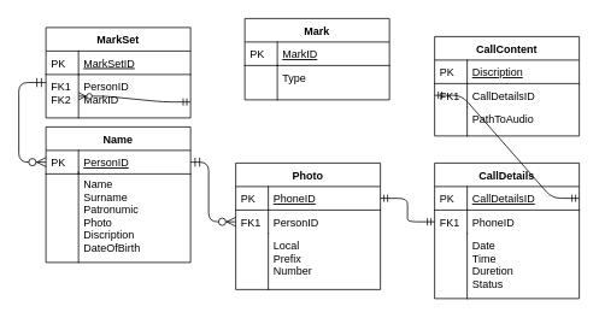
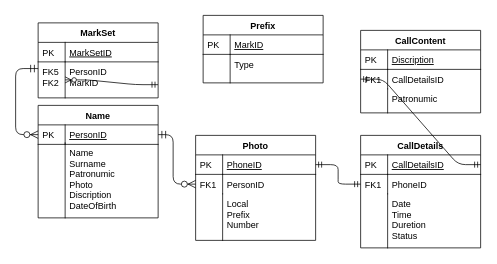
  <mxCell id="0" />
  <mxCell id="1" parent="0" />
  <mxCell id="2" value="Name" style="swimlane;fontStyle=1;childLayout=stackLayout;horizontal=1;startSize=26;horizontalStack=0;resizeParent=1;resizeLast=0;collapsible=1;marginBottom=0;rounded=0;shadow=0;strokeWidth=1;" parent="1" vertex="1"><mxGeometry x="50" y="140" width="160" height="150" as="geometry"><mxRectangle x="20" y="80" width="160" height="26" as="alternateBounds" /></mxGeometry></mxCell>
  <mxCell id="3" value="PersonID" style="shape=partialRectangle;top=0;left=0;right=0;bottom=1;align=left;verticalAlign=top;fillColor=none;spacingLeft=40;spacingRight=4;overflow=hidden;rotatable=0;points=[[0,0.5],[1,0.5]];portConstraint=eastwest;dropTarget=0;rounded=0;shadow=0;strokeWidth=1;fontStyle=4" parent="2" vertex="1"><mxGeometry y="26" width="160" height="26" as="geometry" /></mxCell>
  <mxCell id="4" value="PK" style="shape=partialRectangle;top=0;left=0;bottom=0;fillColor=none;align=left;verticalAlign=top;spacingLeft=4;spacingRight=4;overflow=hidden;rotatable=0;points=[];portConstraint=eastwest;part=1;" parent="3" vertex="1" connectable="0"><mxGeometry width="36" height="26" as="geometry" /></mxCell>
- <mxCell id="5" value="Mark" style="swimlane;fontStyle=1;childLayout=stackLayout;horizontal=1;startSize=26;horizontalStack=0;resizeParent=1;resizeLast=0;collapsible=1;marginBottom=0;rounded=0;shadow=0;strokeWidth=1;" parent="1" vertex="1"><mxGeometry x="270" y="20" width="160" height="90" as="geometry"><mxRectangle x="260" y="80" width="160" height="26" as="alternateBounds" /></mxGeometry></mxCell>
+ <mxCell id="5" value="Prefix" style="swimlane;fontStyle=1;childLayout=stackLayout;horizontal=1;startSize=26;horizontalStack=0;resizeParent=1;resizeLast=0;collapsible=1;marginBottom=0;rounded=0;shadow=0;strokeWidth=1;" parent="1" vertex="1"><mxGeometry x="270" y="20" width="160" height="90" as="geometry"><mxRectangle x="260" y="80" width="160" height="26" as="alternateBounds" /></mxGeometry></mxCell>
  <mxCell id="6" value="MarkID" style="shape=partialRectangle;top=0;left=0;right=0;bottom=1;align=left;verticalAlign=top;fillColor=none;spacingLeft=40;spacingRight=4;overflow=hidden;rotatable=0;points=[[0,0.5],[1,0.5]];portConstraint=eastwest;dropTarget=0;rounded=0;shadow=0;strokeWidth=1;fontStyle=4" parent="5" vertex="1"><mxGeometry y="26" width="160" height="26" as="geometry" /></mxCell>
  <mxCell id="7" value="PK" style="shape=partialRectangle;top=0;left=0;bottom=0;fillColor=none;align=left;verticalAlign=top;spacingLeft=4;spacingRight=4;overflow=hidden;rotatable=0;points=[];portConstraint=eastwest;part=1;" parent="6" vertex="1" connectable="0"><mxGeometry width="36" height="26" as="geometry" /></mxCell>
  <mxCell id="8" value="Type" style="shape=partialRectangle;top=0;left=0;right=0;bottom=0;align=left;verticalAlign=top;fillColor=none;spacingLeft=40;spacingRight=4;overflow=hidden;rotatable=0;points=[[0,0.5],[1,0.5]];portConstraint=eastwest;dropTarget=0;rounded=0;shadow=0;strokeWidth=1;" parent="5" vertex="1"><mxGeometry y="52" width="160" height="38" as="geometry" /></mxCell>
  <mxCell id="9" value="" style="shape=partialRectangle;top=0;left=0;bottom=0;fillColor=none;align=left;verticalAlign=top;spacingLeft=4;spacingRight=4;overflow=hidden;rotatable=0;points=[];portConstraint=eastwest;part=1;" parent="8" vertex="1" connectable="0"><mxGeometry width="36" height="38" as="geometry" /></mxCell>
  <mxCell id="10" value="Photo" style="swimlane;fontStyle=1;childLayout=stackLayout;horizontal=1;startSize=26;horizontalStack=0;resizeParent=1;resizeLast=0;collapsible=1;marginBottom=0;rounded=0;shadow=0;strokeWidth=1;" parent="1" vertex="1"><mxGeometry x="260" y="180" width="160" height="140" as="geometry"><mxRectangle x="260" y="80" width="160" height="26" as="alternateBounds" /></mxGeometry></mxCell>
  <mxCell id="11" value="PhoneID" style="shape=partialRectangle;top=0;left=0;right=0;bottom=1;align=left;verticalAlign=top;fillColor=none;spacingLeft=40;spacingRight=4;overflow=hidden;rotatable=0;points=[[0,0.5],[1,0.5]];portConstraint=eastwest;dropTarget=0;rounded=0;shadow=0;strokeWidth=1;fontStyle=4" parent="10" vertex="1"><mxGeometry y="26" width="160" height="26" as="geometry" /></mxCell>
  <mxCell id="12" value="PK" style="shape=partialRectangle;top=0;left=0;bottom=0;fillColor=none;align=left;verticalAlign=top;spacingLeft=4;spacingRight=4;overflow=hidden;rotatable=0;points=[];portConstraint=eastwest;part=1;" parent="11" vertex="1" connectable="0"><mxGeometry width="36" height="26" as="geometry" /></mxCell>
  <mxCell id="13" value="PersonID" style="shape=partialRectangle;top=0;left=0;right=0;bottom=0;align=left;verticalAlign=top;fillColor=none;spacingLeft=40;spacingRight=4;overflow=hidden;rotatable=0;points=[[0,0.5],[1,0.5]];portConstraint=eastwest;dropTarget=0;rounded=0;shadow=0;strokeWidth=1;" parent="10" vertex="1"><mxGeometry y="52" width="160" height="26" as="geometry" /></mxCell>
  <mxCell id="14" value="FK1" style="shape=partialRectangle;top=0;left=0;bottom=0;fillColor=none;align=left;verticalAlign=top;spacingLeft=4;spacingRight=4;overflow=hidden;rotatable=0;points=[];portConstraint=eastwest;part=1;" parent="13" vertex="1" connectable="0"><mxGeometry width="36" height="26" as="geometry" /></mxCell>
  <mxCell id="15" value="Local&#10;Prefix&#10;Number" style="shape=partialRectangle;top=0;left=0;right=0;bottom=0;align=left;verticalAlign=top;fillColor=none;spacingLeft=40;spacingRight=4;overflow=hidden;rotatable=0;points=[[0,0.5],[1,0.5]];portConstraint=eastwest;dropTarget=0;rounded=0;shadow=0;strokeWidth=1;" parent="10" vertex="1"><mxGeometry y="78" width="160" height="62" as="geometry" /></mxCell>
  <mxCell id="16" value="" style="shape=partialRectangle;top=0;left=0;bottom=0;fillColor=none;align=left;verticalAlign=top;spacingLeft=4;spacingRight=4;overflow=hidden;rotatable=0;points=[];portConstraint=eastwest;part=1;" parent="15" vertex="1" connectable="0"><mxGeometry width="36" height="62" as="geometry" /></mxCell>
  <mxCell id="17" value="" style="edgeStyle=orthogonalEdgeStyle;endArrow=ERzeroToMany;startArrow=ERmandOne;shadow=0;strokeWidth=1;endSize=8;startSize=8;entryX=0;entryY=0.5;entryDx=0;entryDy=0;exitX=1;exitY=0.5;exitDx=0;exitDy=0;" parent="1" source="3" target="13" edge="1"><mxGeometry width="100" height="100" relative="1" as="geometry"><mxPoint x="170" y="160" as="sourcePoint" /><mxPoint x="250" y="186" as="targetPoint" /><Array as="points"><mxPoint x="230" y="179" /><mxPoint x="230" y="245" /></Array></mxGeometry></mxCell>
  <mxCell id="18" value="Name&#10;Surname&#10;Patronumic&#10;Photo&#10;Discription&#10;DateOfBirth" style="shape=partialRectangle;top=0;left=0;right=0;bottom=0;align=left;verticalAlign=top;fillColor=none;spacingLeft=40;spacingRight=4;overflow=hidden;rotatable=0;points=[[0,0.5],[1,0.5]];portConstraint=eastwest;dropTarget=0;rounded=0;shadow=0;strokeWidth=1;" parent="1" vertex="1"><mxGeometry x="50" y="190" width="160" height="100" as="geometry" /></mxCell>
  <mxCell id="19" value="" style="shape=partialRectangle;top=0;left=0;bottom=0;fillColor=none;align=left;verticalAlign=top;spacingLeft=4;spacingRight=4;overflow=hidden;rotatable=0;points=[];portConstraint=eastwest;part=1;" parent="18" vertex="1" connectable="0"><mxGeometry width="36" height="100" as="geometry" /></mxCell>
  <mxCell id="20" value="CallDetails" style="swimlane;fontStyle=1;childLayout=stackLayout;horizontal=1;startSize=26;horizontalStack=0;resizeParent=1;resizeLast=0;collapsible=1;marginBottom=0;rounded=0;shadow=0;strokeWidth=1;" vertex="1" parent="1"><mxGeometry x="480" y="180" width="160" height="150" as="geometry"><mxRectangle x="260" y="80" width="160" height="26" as="alternateBounds" /></mxGeometry></mxCell>
  <mxCell id="21" value="CallDetailsID" style="shape=partialRectangle;top=0;left=0;right=0;bottom=1;align=left;verticalAlign=top;fillColor=none;spacingLeft=40;spacingRight=4;overflow=hidden;rotatable=0;points=[[0,0.5],[1,0.5]];portConstraint=eastwest;dropTarget=0;rounded=0;shadow=0;strokeWidth=1;fontStyle=4" vertex="1" parent="20"><mxGeometry y="26" width="160" height="26" as="geometry" /></mxCell>
  <mxCell id="22" value="PK" style="shape=partialRectangle;top=0;left=0;bottom=0;fillColor=none;align=left;verticalAlign=top;spacingLeft=4;spacingRight=4;overflow=hidden;rotatable=0;points=[];portConstraint=eastwest;part=1;" vertex="1" connectable="0" parent="21"><mxGeometry width="36" height="26" as="geometry" /></mxCell>
  <mxCell id="23" value="PhoneID" style="shape=partialRectangle;top=0;left=0;right=0;bottom=0;align=left;verticalAlign=top;fillColor=none;spacingLeft=40;spacingRight=4;overflow=hidden;rotatable=0;points=[[0,0.5],[1,0.5]];portConstraint=eastwest;dropTarget=0;rounded=0;shadow=0;strokeWidth=1;" vertex="1" parent="20"><mxGeometry y="52" width="160" height="26" as="geometry" /></mxCell>
  <mxCell id="24" value="FK1" style="shape=partialRectangle;top=0;left=0;bottom=0;fillColor=none;align=left;verticalAlign=top;spacingLeft=4;spacingRight=4;overflow=hidden;rotatable=0;points=[];portConstraint=eastwest;part=1;" vertex="1" connectable="0" parent="23"><mxGeometry width="36" height="26" as="geometry" /></mxCell>
  <mxCell id="25" value="Date&#10;Time&#10;Duretion&#10;Status" style="shape=partialRectangle;top=0;left=0;right=0;bottom=0;align=left;verticalAlign=top;fillColor=none;spacingLeft=40;spacingRight=4;overflow=hidden;rotatable=0;points=[[0,0.5],[1,0.5]];portConstraint=eastwest;dropTarget=0;rounded=0;shadow=0;strokeWidth=1;" vertex="1" parent="20"><mxGeometry y="78" width="160" height="72" as="geometry" /></mxCell>
  <mxCell id="26" value="" style="shape=partialRectangle;top=0;left=0;bottom=0;fillColor=none;align=left;verticalAlign=top;spacingLeft=4;spacingRight=4;overflow=hidden;rotatable=0;points=[];portConstraint=eastwest;part=1;" vertex="1" connectable="0" parent="25"><mxGeometry width="36" height="72" as="geometry" /></mxCell>
  <mxCell id="27" value="CallContent" style="swimlane;fontStyle=1;childLayout=stackLayout;horizontal=1;startSize=26;horizontalStack=0;resizeParent=1;resizeLast=0;collapsible=1;marginBottom=0;rounded=0;shadow=0;strokeWidth=1;" vertex="1" parent="1"><mxGeometry x="480" y="40" width="160" height="110" as="geometry"><mxRectangle x="260" y="80" width="160" height="26" as="alternateBounds" /></mxGeometry></mxCell>
  <mxCell id="28" value="Discription" style="shape=partialRectangle;top=0;left=0;right=0;bottom=1;align=left;verticalAlign=top;fillColor=none;spacingLeft=40;spacingRight=4;overflow=hidden;rotatable=0;points=[[0,0.5],[1,0.5]];portConstraint=eastwest;dropTarget=0;rounded=0;shadow=0;strokeWidth=1;fontStyle=4" vertex="1" parent="27"><mxGeometry y="26" width="160" height="26" as="geometry" /></mxCell>
  <mxCell id="29" value="PK" style="shape=partialRectangle;top=0;left=0;bottom=0;fillColor=none;align=left;verticalAlign=top;spacingLeft=4;spacingRight=4;overflow=hidden;rotatable=0;points=[];portConstraint=eastwest;part=1;" vertex="1" connectable="0" parent="28"><mxGeometry width="36" height="26" as="geometry" /></mxCell>
  <mxCell id="30" value="CallDetailsID" style="shape=partialRectangle;top=0;left=0;right=0;bottom=0;align=left;verticalAlign=top;fillColor=none;spacingLeft=40;spacingRight=4;overflow=hidden;rotatable=0;points=[[0,0.5],[1,0.5]];portConstraint=eastwest;dropTarget=0;rounded=0;shadow=0;strokeWidth=1;" vertex="1" parent="27"><mxGeometry y="52" width="160" height="26" as="geometry" /></mxCell>
  <mxCell id="31" value="FK1" style="shape=partialRectangle;top=0;left=0;bottom=0;fillColor=none;align=left;verticalAlign=top;spacingLeft=4;spacingRight=4;overflow=hidden;rotatable=0;points=[];portConstraint=eastwest;part=1;" vertex="1" connectable="0" parent="30"><mxGeometry width="36" height="26" as="geometry" /></mxCell>
- <mxCell id="32" value="PathToAudio" style="shape=partialRectangle;top=0;left=0;right=0;bottom=0;align=left;verticalAlign=top;fillColor=none;spacingLeft=40;spacingRight=4;overflow=hidden;rotatable=0;points=[[0,0.5],[1,0.5]];portConstraint=eastwest;dropTarget=0;rounded=0;shadow=0;strokeWidth=1;" vertex="1" parent="27"><mxGeometry y="78" width="160" height="32" as="geometry" /></mxCell>
+ <mxCell id="32" value="Patronumic" style="shape=partialRectangle;top=0;left=0;right=0;bottom=0;align=left;verticalAlign=top;fillColor=none;spacingLeft=40;spacingRight=4;overflow=hidden;rotatable=0;points=[[0,0.5],[1,0.5]];portConstraint=eastwest;dropTarget=0;rounded=0;shadow=0;strokeWidth=1;" vertex="1" parent="27"><mxGeometry y="78" width="160" height="32" as="geometry" /></mxCell>
  <mxCell id="33" value="" style="shape=partialRectangle;top=0;left=0;bottom=0;fillColor=none;align=left;verticalAlign=top;spacingLeft=4;spacingRight=4;overflow=hidden;rotatable=0;points=[];portConstraint=eastwest;part=1;" vertex="1" connectable="0" parent="32"><mxGeometry width="36" height="32" as="geometry" /></mxCell>
  <mxCell id="34" value="" style="edgeStyle=entityRelationEdgeStyle;fontSize=12;html=1;endArrow=ERmandOne;startArrow=ERmandOne;entryX=0;entryY=0.5;entryDx=0;entryDy=0;exitX=1;exitY=0.5;exitDx=0;exitDy=0;" edge="1" parent="1" source="21" target="30"><mxGeometry width="100" height="100" relative="1" as="geometry"><mxPoint x="130" y="390" as="sourcePoint" /><mxPoint x="230" y="290" as="targetPoint" /></mxGeometry></mxCell>
  <mxCell id="35" value="" style="edgeStyle=entityRelationEdgeStyle;fontSize=12;html=1;endArrow=ERmandOne;startArrow=ERmandOne;entryX=0;entryY=0.5;entryDx=0;entryDy=0;exitX=1;exitY=0.5;exitDx=0;exitDy=0;" edge="1" parent="1" source="11" target="23"><mxGeometry width="100" height="100" relative="1" as="geometry"><mxPoint x="330" y="220" as="sourcePoint" /><mxPoint x="430" y="120" as="targetPoint" /></mxGeometry></mxCell>
  <mxCell id="36" value="MarkSet" style="swimlane;fontStyle=1;childLayout=stackLayout;horizontal=1;startSize=26;horizontalStack=0;resizeParent=1;resizeLast=0;collapsible=1;marginBottom=0;rounded=0;shadow=0;strokeWidth=1;" vertex="1" parent="1"><mxGeometry x="50" y="30" width="160" height="100" as="geometry"><mxRectangle x="260" y="80" width="160" height="26" as="alternateBounds" /></mxGeometry></mxCell>
  <mxCell id="37" value="MarkSetID" style="shape=partialRectangle;top=0;left=0;right=0;bottom=1;align=left;verticalAlign=top;fillColor=none;spacingLeft=40;spacingRight=4;overflow=hidden;rotatable=0;points=[[0,0.5],[1,0.5]];portConstraint=eastwest;dropTarget=0;rounded=0;shadow=0;strokeWidth=1;fontStyle=4" vertex="1" parent="36"><mxGeometry y="26" width="160" height="26" as="geometry" /></mxCell>
  <mxCell id="38" value="PK" style="shape=partialRectangle;top=0;left=0;bottom=0;fillColor=none;align=left;verticalAlign=top;spacingLeft=4;spacingRight=4;overflow=hidden;rotatable=0;points=[];portConstraint=eastwest;part=1;" vertex="1" connectable="0" parent="37"><mxGeometry width="36" height="26" as="geometry" /></mxCell>
  <mxCell id="39" value="PersonID&#10;MarkID" style="shape=partialRectangle;top=0;left=0;right=0;bottom=0;align=left;verticalAlign=top;fillColor=none;spacingLeft=40;spacingRight=4;overflow=hidden;rotatable=0;points=[[0,0.5],[1,0.5]];portConstraint=eastwest;dropTarget=0;rounded=0;shadow=0;strokeWidth=1;" vertex="1" parent="36"><mxGeometry y="52" width="160" height="48" as="geometry" /></mxCell>
- <mxCell id="40" value="FK1&#10;FK2" style="shape=partialRectangle;top=0;left=0;bottom=0;fillColor=none;align=left;verticalAlign=top;spacingLeft=4;spacingRight=4;overflow=hidden;rotatable=0;points=[];portConstraint=eastwest;part=1;" vertex="1" connectable="0" parent="39"><mxGeometry width="36" height="48" as="geometry" /></mxCell>
+ <mxCell id="40" value="FK5&#10;FK2" style="shape=partialRectangle;top=0;left=0;bottom=0;fillColor=none;align=left;verticalAlign=top;spacingLeft=4;spacingRight=4;overflow=hidden;rotatable=0;points=[];portConstraint=eastwest;part=1;" vertex="1" connectable="0" parent="39"><mxGeometry width="36" height="48" as="geometry" /></mxCell>
  <mxCell id="41" value="" style="edgeStyle=entityRelationEdgeStyle;fontSize=12;html=1;endArrow=ERzeroToMany;startArrow=ERmandOne;exitX=0.999;exitY=0.633;exitDx=0;exitDy=0;exitPerimeter=0;" edge="1" parent="1" source="39" target="40"><mxGeometry width="100" height="100" relative="1" as="geometry"><mxPoint x="467" y="120" as="sourcePoint" /><mxPoint x="567" y="20" as="targetPoint" /></mxGeometry></mxCell>
  <mxCell id="42" value="" style="edgeStyle=orthogonalEdgeStyle;endArrow=ERzeroToMany;startArrow=ERmandOne;shadow=0;strokeWidth=1;endSize=8;startSize=8;exitX=0;exitY=0.186;exitDx=0;exitDy=0;exitPerimeter=0;entryX=0;entryY=0.5;entryDx=0;entryDy=0;" edge="1" parent="1" source="39" target="3"><mxGeometry width="100" height="100" relative="1" as="geometry"><mxPoint x="210" y="-30" as="sourcePoint" /><mxPoint x="16" y="85" as="targetPoint" /><Array as="points"><mxPoint x="20" y="91" /><mxPoint x="20" y="179" /></Array></mxGeometry></mxCell>
